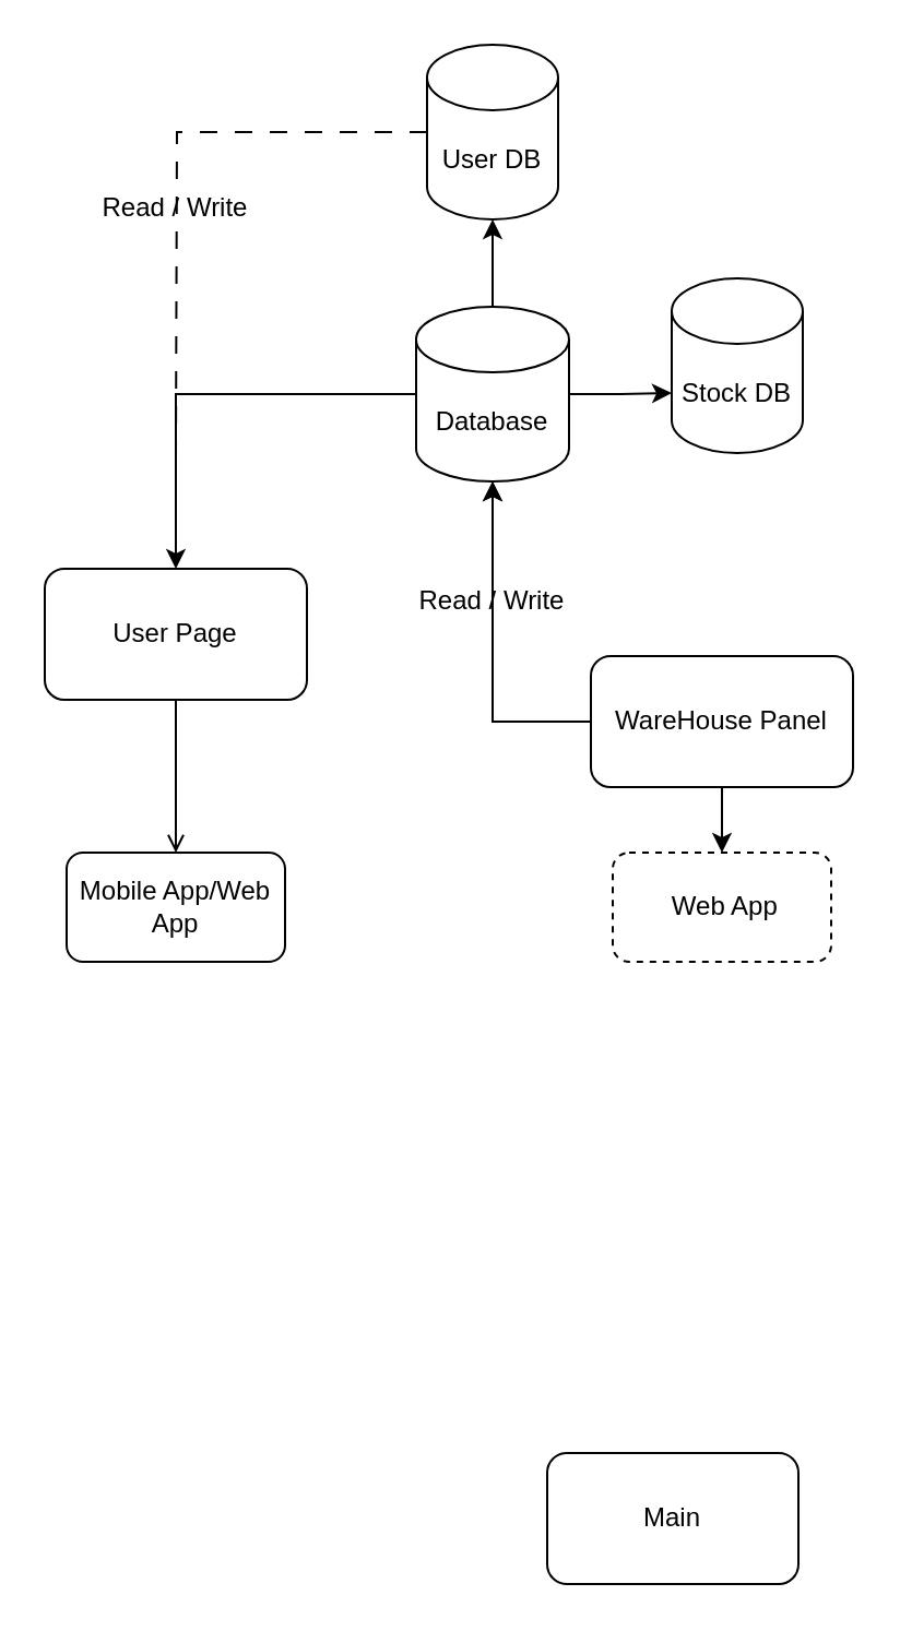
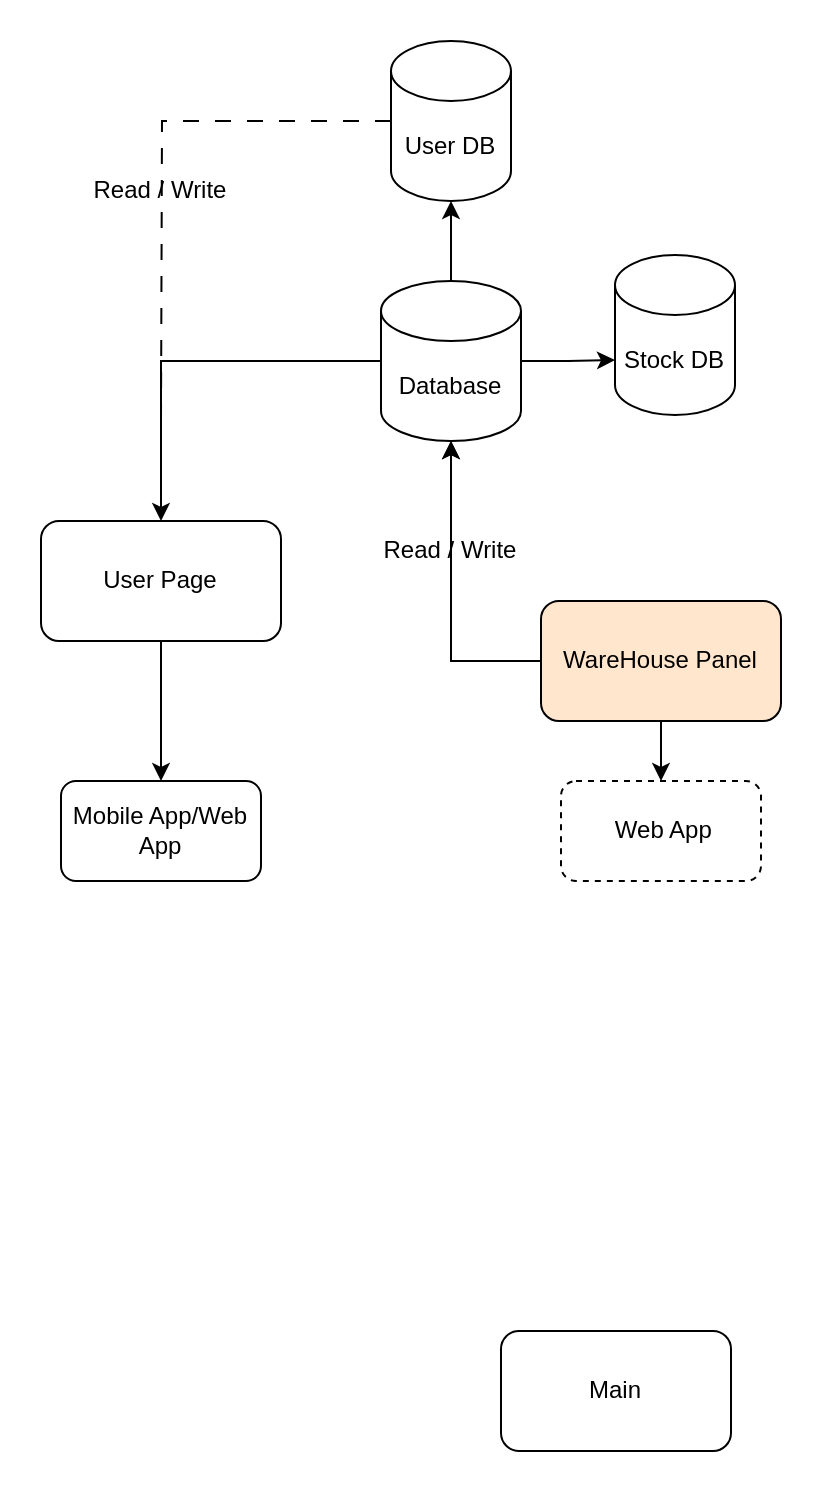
  <mxCell id="0" />
  <mxCell id="1" parent="0" />
- <mxCell id="2" style="edgeStyle=orthogonalEdgeStyle;rounded=0;orthogonalLoop=1;jettySize=auto;html=1;endArrow=open;" edge="1" parent="1" source="3" target="9"><mxGeometry relative="1" as="geometry" /></mxCell>
+ <mxCell id="2" style="edgeStyle=orthogonalEdgeStyle;rounded=0;orthogonalLoop=1;jettySize=auto;html=1;" edge="1" parent="1" source="3" target="9"><mxGeometry relative="1" as="geometry" /></mxCell>
  <mxCell id="3" value="User Page" style="rounded=1;whiteSpace=wrap;html=1;" vertex="1" parent="1"><mxGeometry x="20" y="260" width="120" height="60" as="geometry" /></mxCell>
  <mxCell id="4" style="edgeStyle=orthogonalEdgeStyle;rounded=0;orthogonalLoop=1;jettySize=auto;html=1;entryX=0.5;entryY=0;entryDx=0;entryDy=0;" edge="1" parent="1" source="6" target="10"><mxGeometry relative="1" as="geometry" /></mxCell>
  <mxCell id="5" style="edgeStyle=orthogonalEdgeStyle;rounded=0;orthogonalLoop=1;jettySize=auto;html=1;" edge="1" parent="1" source="6" target="8"><mxGeometry relative="1" as="geometry" /></mxCell>
- <mxCell id="6" value="WareHouse Panel" style="rounded=1;whiteSpace=wrap;html=1;" vertex="1" parent="1"><mxGeometry x="270" y="300" width="120" height="60" as="geometry" /></mxCell>
+ <mxCell id="6" value="WareHouse Panel" style="rounded=1;whiteSpace=wrap;html=1;fillColor=#ffe6cc;" vertex="1" parent="1"><mxGeometry x="270" y="300" width="120" height="60" as="geometry" /></mxCell>
  <mxCell id="7" style="edgeStyle=orthogonalEdgeStyle;rounded=0;orthogonalLoop=1;jettySize=auto;html=1;entryX=0.5;entryY=0;entryDx=0;entryDy=0;" edge="1" parent="1" source="8" target="3"><mxGeometry relative="1" as="geometry" /></mxCell>
  <mxCell id="8" value="Database" style="shape=cylinder3;whiteSpace=wrap;html=1;boundedLbl=1;backgroundOutline=1;size=15;" vertex="1" parent="1"><mxGeometry x="190" y="140" width="70" height="80" as="geometry" /></mxCell>
  <mxCell id="9" value="Mobile App/Web App" style="rounded=1;whiteSpace=wrap;html=1;" vertex="1" parent="1"><mxGeometry x="30" y="390" width="100" height="50" as="geometry" /></mxCell>
  <mxCell id="10" value="&amp;nbsp;Web App" style="rounded=1;whiteSpace=wrap;html=1;dashed=1;" vertex="1" parent="1"><mxGeometry x="280" y="390" width="100" height="50" as="geometry" /></mxCell>
  <mxCell id="11" style="edgeStyle=orthogonalEdgeStyle;rounded=0;orthogonalLoop=1;jettySize=auto;html=1;dashed=1;dashPattern=8 8;endArrow=none;endFill=0;" edge="1" parent="1" source="12"><mxGeometry relative="1" as="geometry"><mxPoint x="80" y="210" as="targetPoint" /></mxGeometry></mxCell>
  <mxCell id="12" value="User DB" style="shape=cylinder3;whiteSpace=wrap;html=1;boundedLbl=1;backgroundOutline=1;size=15;" vertex="1" parent="1"><mxGeometry x="195" y="20" width="60" height="80" as="geometry" /></mxCell>
  <mxCell id="13" value="Stock DB" style="shape=cylinder3;whiteSpace=wrap;html=1;boundedLbl=1;backgroundOutline=1;size=15;" vertex="1" parent="1"><mxGeometry x="307" y="127" width="60" height="80" as="geometry" /></mxCell>
  <mxCell id="14" style="edgeStyle=orthogonalEdgeStyle;rounded=0;orthogonalLoop=1;jettySize=auto;html=1;entryX=0.5;entryY=1;entryDx=0;entryDy=0;entryPerimeter=0;" edge="1" parent="1" source="17" target="8"><mxGeometry relative="1" as="geometry" /></mxCell>
  <mxCell id="15" style="edgeStyle=orthogonalEdgeStyle;rounded=0;orthogonalLoop=1;jettySize=auto;html=1;entryX=0.5;entryY=1;entryDx=0;entryDy=0;entryPerimeter=0;" edge="1" parent="1" source="8" target="12"><mxGeometry relative="1" as="geometry" /></mxCell>
  <mxCell id="16" value="Read / Write" style="text;html=1;strokeColor=none;fillColor=none;align=center;verticalAlign=middle;whiteSpace=wrap;rounded=0;" vertex="1" parent="1"><mxGeometry x="30" y="80" width="100" height="30" as="geometry" /></mxCell>
  <mxCell id="17" value="Read / Write" style="text;html=1;strokeColor=none;fillColor=none;align=center;verticalAlign=middle;whiteSpace=wrap;rounded=0;" vertex="1" parent="1"><mxGeometry x="175" y="260" width="100" height="30" as="geometry" /></mxCell>
  <mxCell id="18" style="edgeStyle=orthogonalEdgeStyle;rounded=0;orthogonalLoop=1;jettySize=auto;html=1;entryX=0;entryY=0;entryDx=0;entryDy=52.5;entryPerimeter=0;" edge="1" parent="1" source="8" target="13"><mxGeometry relative="1" as="geometry" /></mxCell>
  <mxCell id="19" value="Main" style="rounded=1;whiteSpace=wrap;html=1;" vertex="1" parent="1"><mxGeometry x="250" y="665" width="115" height="60" as="geometry" /></mxCell>
